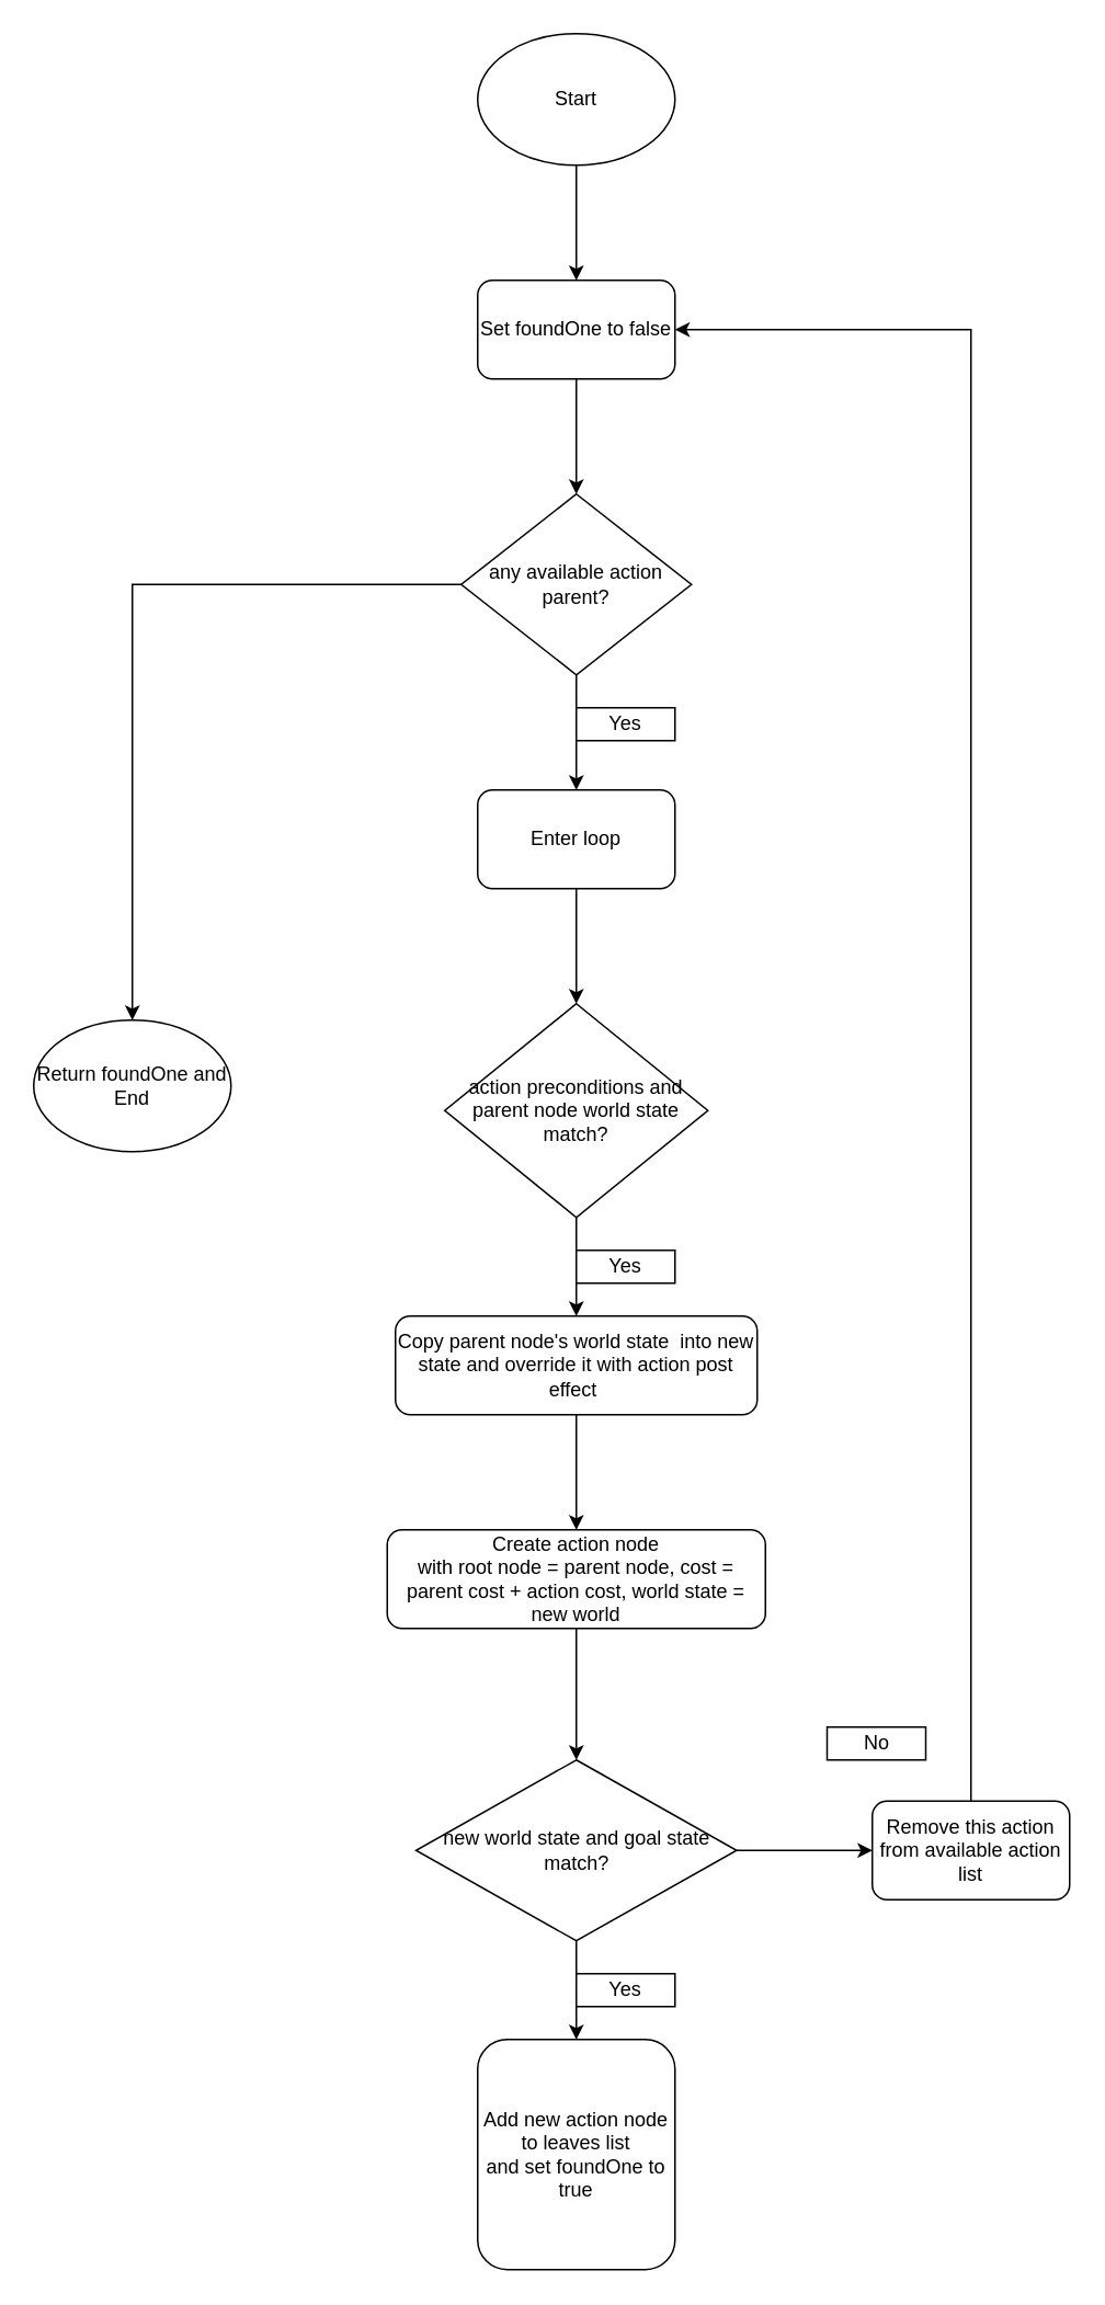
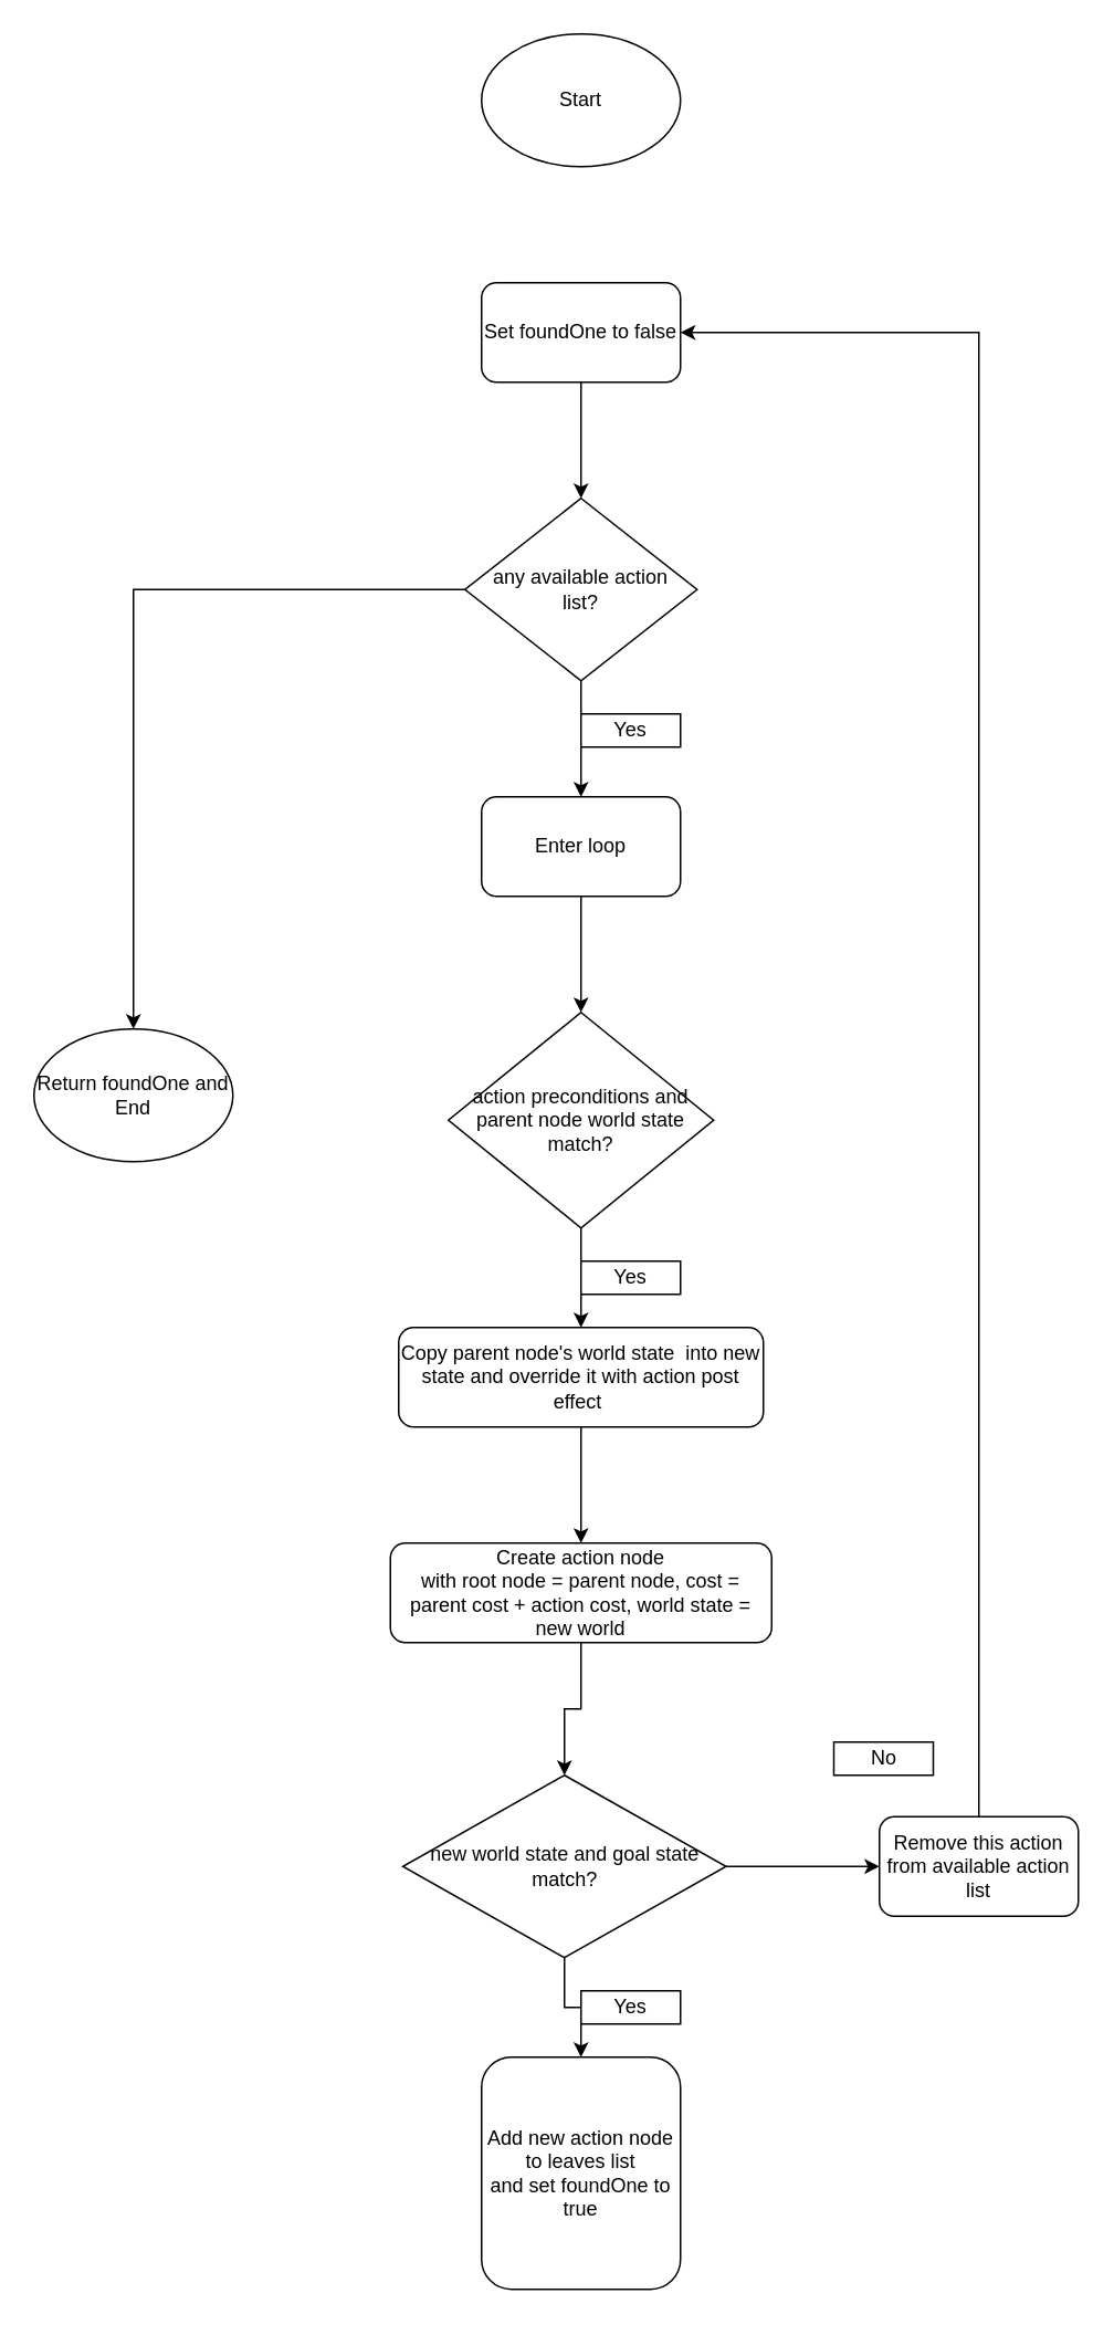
  <mxCell id="0" />
  <mxCell id="1" parent="0" />
- <mxCell id="2" value="" style="edgeStyle=orthogonalEdgeStyle;rounded=0;orthogonalLoop=1;jettySize=auto;html=1;" edge="1" parent="1" source="3" target="5"><mxGeometry relative="1" as="geometry" /></mxCell>
  <mxCell id="3" value="Start" style="ellipse;whiteSpace=wrap;html=1;" vertex="1" parent="1"><mxGeometry x="290" y="20" width="120" height="80" as="geometry" /></mxCell>
  <mxCell id="4" value="" style="edgeStyle=orthogonalEdgeStyle;rounded=0;orthogonalLoop=1;jettySize=auto;html=1;" edge="1" parent="1" source="5" target="8"><mxGeometry relative="1" as="geometry" /></mxCell>
  <mxCell id="5" value="Set foundOne to false" style="rounded=1;whiteSpace=wrap;html=1;" vertex="1" parent="1"><mxGeometry x="290" y="170" width="120" height="60" as="geometry" /></mxCell>
  <mxCell id="6" value="" style="edgeStyle=orthogonalEdgeStyle;rounded=0;orthogonalLoop=1;jettySize=auto;html=1;" edge="1" parent="1" source="8" target="10"><mxGeometry relative="1" as="geometry" /></mxCell>
  <mxCell id="7" style="edgeStyle=orthogonalEdgeStyle;rounded=0;orthogonalLoop=1;jettySize=auto;html=1;entryX=0.5;entryY=0;entryDx=0;entryDy=0;" edge="1" parent="1" source="8" target="24"><mxGeometry relative="1" as="geometry" /></mxCell>
- <mxCell id="8" value="any available action&lt;br&gt;parent?" style="rhombus;whiteSpace=wrap;html=1;" vertex="1" parent="1"><mxGeometry x="280" y="300" width="140" height="110" as="geometry" /></mxCell>
+ <mxCell id="8" value="any available action&lt;br&gt;list?" style="rhombus;whiteSpace=wrap;html=1;" vertex="1" parent="1"><mxGeometry x="280" y="300" width="140" height="110" as="geometry" /></mxCell>
  <mxCell id="9" value="" style="edgeStyle=orthogonalEdgeStyle;rounded=0;orthogonalLoop=1;jettySize=auto;html=1;" edge="1" parent="1" source="10" target="13"><mxGeometry relative="1" as="geometry" /></mxCell>
  <mxCell id="10" value="Enter loop" style="rounded=1;whiteSpace=wrap;html=1;" vertex="1" parent="1"><mxGeometry x="290" y="480" width="120" height="60" as="geometry" /></mxCell>
  <mxCell id="11" value="Yes" style="whiteSpace=wrap;html=1;" vertex="1" parent="1"><mxGeometry x="350" y="430" width="60" height="20" as="geometry" /></mxCell>
  <mxCell id="12" value="" style="edgeStyle=orthogonalEdgeStyle;rounded=0;orthogonalLoop=1;jettySize=auto;html=1;" edge="1" parent="1" source="13" target="17"><mxGeometry relative="1" as="geometry" /></mxCell>
  <mxCell id="13" value="action preconditions and parent node world state match?" style="rhombus;whiteSpace=wrap;html=1;" vertex="1" parent="1"><mxGeometry x="270" y="610" width="160" height="130" as="geometry" /></mxCell>
  <mxCell id="14" value="" style="edgeStyle=orthogonalEdgeStyle;rounded=0;orthogonalLoop=1;jettySize=auto;html=1;" edge="1" parent="1" source="15" target="21"><mxGeometry relative="1" as="geometry" /></mxCell>
  <mxCell id="15" value="Create action node&lt;br&gt;with root node = parent node, cost = parent cost + action cost, world state = new world" style="rounded=1;whiteSpace=wrap;html=1;" vertex="1" parent="1"><mxGeometry x="235" y="930" width="230" height="60" as="geometry" /></mxCell>
  <mxCell id="16" value="" style="edgeStyle=orthogonalEdgeStyle;rounded=0;orthogonalLoop=1;jettySize=auto;html=1;" edge="1" parent="1" source="17" target="15"><mxGeometry relative="1" as="geometry" /></mxCell>
  <mxCell id="17" value="Copy parent node's world state&amp;nbsp; into new state and override it with action post effect&amp;nbsp;" style="rounded=1;whiteSpace=wrap;html=1;" vertex="1" parent="1"><mxGeometry x="240" y="800" width="220" height="60" as="geometry" /></mxCell>
  <mxCell id="18" value="Yes" style="whiteSpace=wrap;html=1;" vertex="1" parent="1"><mxGeometry x="350" y="760" width="60" height="20" as="geometry" /></mxCell>
  <mxCell id="19" value="" style="edgeStyle=orthogonalEdgeStyle;rounded=0;orthogonalLoop=1;jettySize=auto;html=1;" edge="1" parent="1" source="21" target="22"><mxGeometry relative="1" as="geometry" /></mxCell>
  <mxCell id="20" value="" style="edgeStyle=orthogonalEdgeStyle;rounded=0;orthogonalLoop=1;jettySize=auto;html=1;" edge="1" parent="1" source="21" target="26"><mxGeometry relative="1" as="geometry" /></mxCell>
- <mxCell id="21" value="new world state and goal state match?" style="rhombus;whiteSpace=wrap;html=1;" vertex="1" parent="1"><mxGeometry x="252.5" y="1070" width="195" height="110" as="geometry" /></mxCell>
+ <mxCell id="21" value="new world state and goal state match?" style="rhombus;whiteSpace=wrap;html=1;" vertex="1" parent="1"><mxGeometry x="242.5" y="1070" width="195" height="110" as="geometry" /></mxCell>
  <mxCell id="22" value="Add new action node to leaves list&lt;br&gt;and set foundOne to true" style="rounded=1;whiteSpace=wrap;html=1;" vertex="1" parent="1"><mxGeometry x="290" y="1240" width="120" height="140" as="geometry" /></mxCell>
  <mxCell id="23" value="Yes" style="whiteSpace=wrap;html=1;" vertex="1" parent="1"><mxGeometry x="350" y="1200" width="60" height="20" as="geometry" /></mxCell>
  <mxCell id="24" value="Return foundOne and End" style="ellipse;whiteSpace=wrap;html=1;" vertex="1" parent="1"><mxGeometry x="20" y="620" width="120" height="80" as="geometry" /></mxCell>
  <mxCell id="25" style="edgeStyle=orthogonalEdgeStyle;rounded=0;orthogonalLoop=1;jettySize=auto;html=1;entryX=1;entryY=0.5;entryDx=0;entryDy=0;exitX=0.5;exitY=0;exitDx=0;exitDy=0;" edge="1" parent="1" source="26" target="5"><mxGeometry relative="1" as="geometry"><mxPoint x="540" y="90" as="targetPoint" /><mxPoint x="680" y="810" as="sourcePoint" /></mxGeometry></mxCell>
  <mxCell id="26" value="Remove this action from available action list" style="rounded=1;whiteSpace=wrap;html=1;" vertex="1" parent="1"><mxGeometry x="530" y="1095" width="120" height="60" as="geometry" /></mxCell>
  <mxCell id="27" value="No" style="whiteSpace=wrap;html=1;" vertex="1" parent="1"><mxGeometry x="502.5" y="1050" width="60" height="20" as="geometry" /></mxCell>
